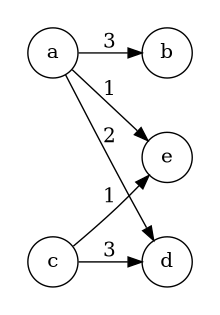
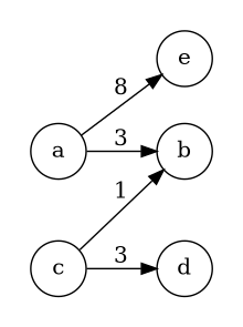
  digraph {
    rankdir=LR
    node [shape=circle]
    e
    a
    b
    c
    d
    subgraph cluster_1 {
      color=white
      e
    }
    subgraph cluster_2 {
      color=white
      a
      b
    }
    subgraph cluster_3 {
      color=white
      c
      d
    }
-   a -> e [label=1]
+   a -> e [label=8]
    a -> b [label=3]
-   a -> d [label=2]
-   c -> e [label=1]
+   c -> b [label=1]
    c -> d [label=3]
  }
